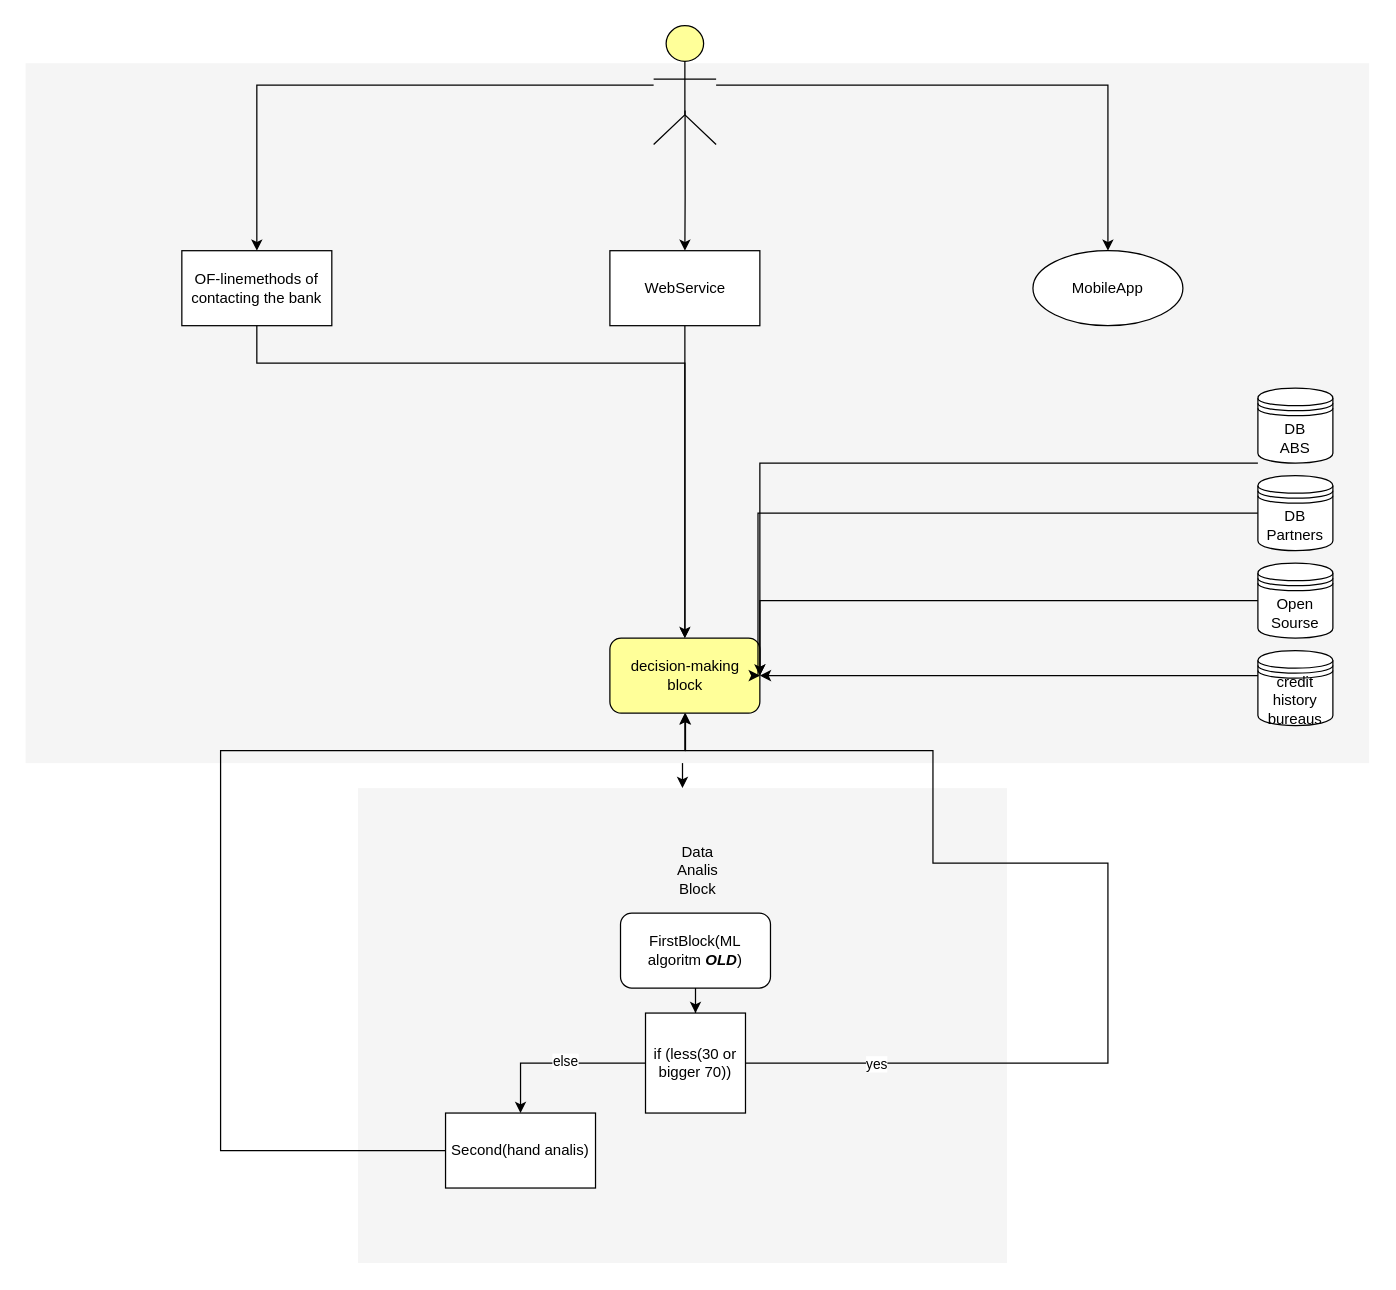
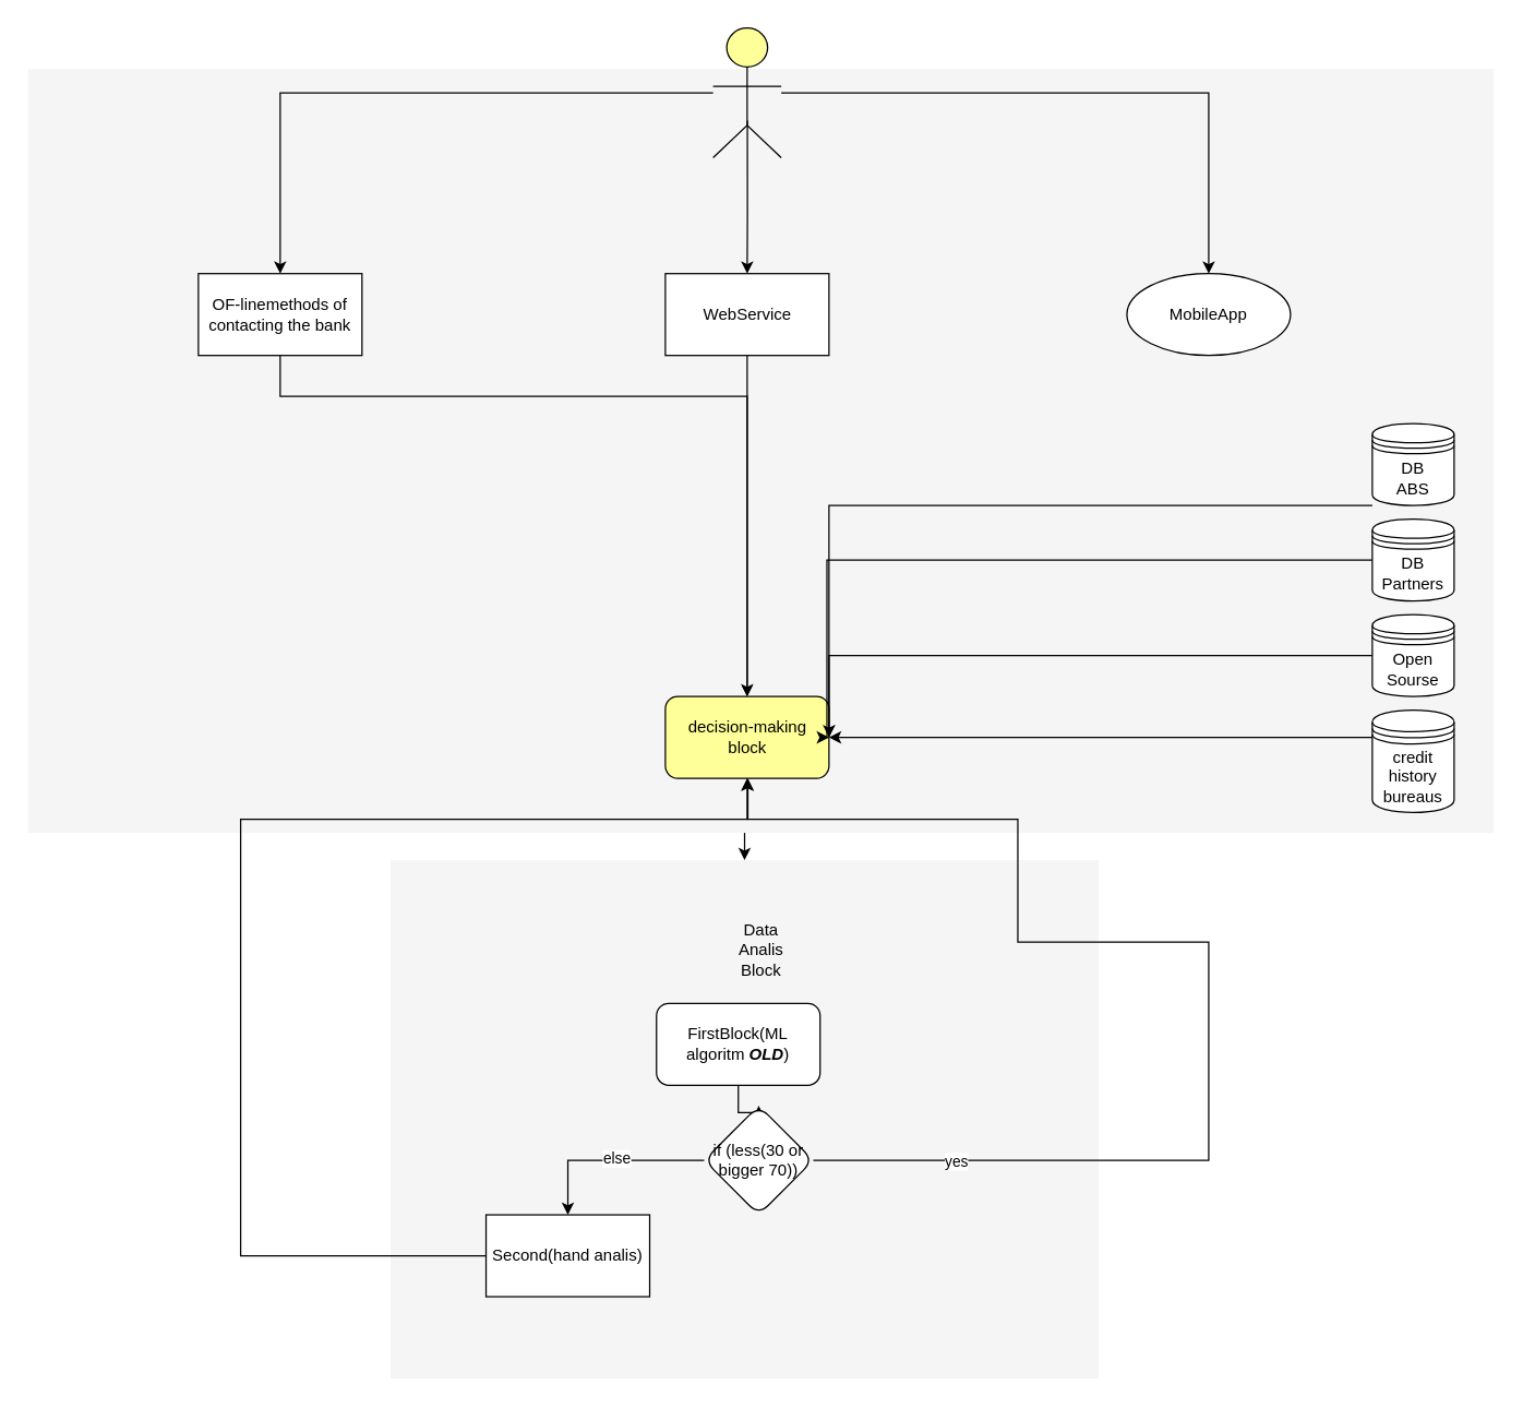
  <mxCell id="0" />
  <mxCell id="1" parent="0" />
  <mxCell id="2" value="" style="edgeStyle=orthogonalEdgeStyle;rounded=0;orthogonalLoop=1;jettySize=auto;html=1;" edge="1" parent="1" source="15" target="22"><mxGeometry relative="1" as="geometry" /></mxCell>
  <mxCell id="3" value="" style="whiteSpace=wrap;html=1;strokeColor=none;strokeWidth=1;fillColor=#f5f5f5;fontSize=14;" parent="1" vertex="1"><mxGeometry x="20" y="50" width="1075" height="560" as="geometry" /></mxCell>
  <mxCell id="4" style="edgeStyle=orthogonalEdgeStyle;rounded=0;orthogonalLoop=1;jettySize=auto;html=1;" edge="1" parent="1" source="7" target="9"><mxGeometry relative="1" as="geometry" /></mxCell>
  <mxCell id="5" style="edgeStyle=orthogonalEdgeStyle;rounded=0;orthogonalLoop=1;jettySize=auto;html=1;startArrow=none;exitX=0.503;exitY=0.715;exitDx=0;exitDy=0;exitPerimeter=0;" edge="1" parent="1" source="7" target="11"><mxGeometry relative="1" as="geometry"><mxPoint x="547.529" y="180" as="sourcePoint" /></mxGeometry></mxCell>
  <mxCell id="6" style="edgeStyle=orthogonalEdgeStyle;rounded=0;orthogonalLoop=1;jettySize=auto;html=1;" edge="1" parent="1" source="7" target="12"><mxGeometry relative="1" as="geometry" /></mxCell>
  <mxCell id="7" value="" style="html=1;whiteSpace=wrap;fillColor=#ffff99;shape=mxgraph.archimate3.actor;fontSize=14;" parent="1" vertex="1"><mxGeometry x="522.5" y="20" width="50" height="95" as="geometry" /></mxCell>
  <mxCell id="8" style="edgeStyle=orthogonalEdgeStyle;rounded=0;orthogonalLoop=1;jettySize=auto;html=1;entryX=0.5;entryY=0;entryDx=0;entryDy=0;endArrow=open;" edge="1" parent="1" source="9" target="15"><mxGeometry relative="1" as="geometry"><Array as="points"><mxPoint x="205" y="290" /><mxPoint x="548" y="290" /></Array></mxGeometry></mxCell>
  <mxCell id="9" value="OF-linemethods of contacting the bank" style="rounded=0;whiteSpace=wrap;html=1;" vertex="1" parent="1"><mxGeometry x="145" y="200" width="120" height="60" as="geometry" /></mxCell>
  <mxCell id="10" style="edgeStyle=orthogonalEdgeStyle;rounded=0;orthogonalLoop=1;jettySize=auto;html=1;entryX=0.5;entryY=0;entryDx=0;entryDy=0;" edge="1" parent="1" source="11" target="15"><mxGeometry relative="1" as="geometry" /></mxCell>
  <mxCell id="11" value="WebService&lt;span style=&quot;color: rgba(0, 0, 0, 0); font-family: monospace; font-size: 0px; text-align: start;&quot;&gt;%3CmxGraphModel%3E%3Croot%3E%3CmxCell%20id%3D%220%22%2F%3E%3CmxCell%20id%3D%221%22%20parent%3D%220%22%2F%3E%3CmxCell%20id%3D%222%22%20value%3D%22OF-linemethods%20of%20contacting%20the%20bank%22%20style%3D%22rounded%3D0%3BwhiteSpace%3Dwrap%3Bhtml%3D1%3B%22%20vertex%3D%221%22%20parent%3D%221%22%3E%3CmxGeometry%20x%3D%22319%22%20y%3D%22270%22%20width%3D%22120%22%20height%3D%2260%22%20as%3D%22geometry%22%2F%3E%3C%2FmxCell%3E%3C%2Froot%3E%3C%2FmxGraphModel%3E&lt;/span&gt;" style="rounded=0;whiteSpace=wrap;html=1;" vertex="1" parent="1"><mxGeometry x="487.5" y="200" width="120" height="60" as="geometry" /></mxCell>
  <mxCell id="12" value="MobileApp" style="ellipse;whiteSpace=wrap;html=1;" vertex="1" parent="1"><mxGeometry x="826" y="200" width="120" height="60" as="geometry" /></mxCell>
  <mxCell id="13" style="edgeStyle=orthogonalEdgeStyle;rounded=0;orthogonalLoop=1;jettySize=auto;html=1;entryX=1;entryY=0.5;entryDx=0;entryDy=0;" edge="1" parent="1" source="14" target="15"><mxGeometry relative="1" as="geometry"><Array as="points"><mxPoint x="608" y="370" /></Array></mxGeometry></mxCell>
  <mxCell id="14" value="DB&lt;br&gt;ABS" style="shape=datastore;whiteSpace=wrap;html=1;" vertex="1" parent="1"><mxGeometry x="1006" y="310" width="60" height="60" as="geometry" /></mxCell>
  <mxCell id="15" value="decision-making block" style="rounded=1;whiteSpace=wrap;html=1;fillColor=#ffff99;" vertex="1" parent="1"><mxGeometry x="487.5" y="510" width="120" height="60" as="geometry" /></mxCell>
  <mxCell id="16" style="edgeStyle=orthogonalEdgeStyle;rounded=0;orthogonalLoop=1;jettySize=auto;html=1;exitX=0;exitY=0.5;exitDx=0;exitDy=0;entryX=1;entryY=0.5;entryDx=0;entryDy=0;" edge="1" parent="1" source="17" target="15"><mxGeometry relative="1" as="geometry"><mxPoint x="606" y="441" as="targetPoint" /><Array as="points"><mxPoint x="606" y="410" /><mxPoint x="606" y="540" /></Array></mxGeometry></mxCell>
  <mxCell id="17" value="DB&lt;br&gt;Partners" style="shape=datastore;whiteSpace=wrap;html=1;" vertex="1" parent="1"><mxGeometry x="1006" y="380" width="60" height="60" as="geometry" /></mxCell>
  <mxCell id="18" style="edgeStyle=orthogonalEdgeStyle;rounded=0;orthogonalLoop=1;jettySize=auto;html=1;entryX=1;entryY=0.5;entryDx=0;entryDy=0;" edge="1" parent="1" source="19" target="15"><mxGeometry relative="1" as="geometry"><Array as="points"><mxPoint x="608" y="480" /></Array></mxGeometry></mxCell>
  <mxCell id="19" value="Open Sourse" style="shape=datastore;whiteSpace=wrap;html=1;" vertex="1" parent="1"><mxGeometry x="1006" y="450" width="60" height="60" as="geometry" /></mxCell>
  <mxCell id="20" style="edgeStyle=orthogonalEdgeStyle;rounded=0;orthogonalLoop=1;jettySize=auto;html=1;entryX=1;entryY=0.5;entryDx=0;entryDy=0;" edge="1" parent="1" source="21" target="15"><mxGeometry relative="1" as="geometry"><Array as="points"><mxPoint x="816" y="540" /><mxPoint x="816" y="540" /></Array></mxGeometry></mxCell>
- <mxCell id="21" value="credit history bureaus" style="shape=datastore;whiteSpace=wrap;html=1;" vertex="1" parent="1"><mxGeometry x="1006" y="520" width="60" height="60" as="geometry" /></mxCell>
+ <mxCell id="21" value="credit history bureaus" style="shape=datastore;whiteSpace=wrap;html=1;" vertex="1" parent="1"><mxGeometry x="1006" y="520" width="60" height="75" as="geometry" /></mxCell>
  <mxCell id="22" value="" style="whiteSpace=wrap;html=1;strokeColor=none;strokeWidth=1;fillColor=#f5f5f5;fontSize=14;" vertex="1" parent="1"><mxGeometry x="286" y="630" width="519.17" height="380" as="geometry" /></mxCell>
  <mxCell id="23" value="" style="edgeStyle=orthogonalEdgeStyle;rounded=0;orthogonalLoop=1;jettySize=auto;html=1;" edge="1" parent="1" source="24" target="32"><mxGeometry relative="1" as="geometry" /></mxCell>
- <mxCell id="24" value="FirstBlock(ML algoritm &lt;i style=&quot;&quot;&gt;&lt;b&gt;OLD&lt;/b&gt;&lt;/i&gt;)" style="rounded=1;whiteSpace=wrap;html=1;" vertex="1" parent="1"><mxGeometry x="496" y="730" width="120" height="60" as="geometry" /></mxCell>
+ <mxCell id="24" value="FirstBlock(ML algoritm &lt;i style=&quot;&quot;&gt;&lt;b&gt;OLD&lt;/b&gt;&lt;/i&gt;)" style="rounded=1;whiteSpace=wrap;html=1;" vertex="1" parent="1"><mxGeometry x="481" y="735" width="120" height="60" as="geometry" /></mxCell>
  <mxCell id="25" value="Data Analis Block" style="text;html=1;strokeColor=none;fillColor=none;align=center;verticalAlign=middle;whiteSpace=wrap;rounded=0;" vertex="1" parent="1"><mxGeometry x="527.5" y="671" width="60" height="49" as="geometry" /></mxCell>
  <mxCell id="26" style="edgeStyle=orthogonalEdgeStyle;rounded=0;orthogonalLoop=1;jettySize=auto;html=1;entryX=0.5;entryY=1;entryDx=0;entryDy=0;" edge="1" parent="1" source="27" target="15"><mxGeometry relative="1" as="geometry"><Array as="points"><mxPoint x="176" y="920" /><mxPoint x="176" y="600" /><mxPoint x="548" y="600" /></Array></mxGeometry></mxCell>
  <mxCell id="27" value="Second(hand analis)" style="whiteSpace=wrap;html=1;rounded=0;" vertex="1" parent="1"><mxGeometry x="356" y="890" width="120" height="60" as="geometry" /></mxCell>
  <mxCell id="28" style="edgeStyle=orthogonalEdgeStyle;rounded=0;orthogonalLoop=1;jettySize=auto;html=1;entryX=0.5;entryY=0;entryDx=0;entryDy=0;" edge="1" parent="1" source="32" target="27"><mxGeometry relative="1" as="geometry" /></mxCell>
  <mxCell id="29" value="else" style="edgeLabel;html=1;align=center;verticalAlign=middle;resizable=0;points=[];" vertex="1" connectable="0" parent="28"><mxGeometry x="-0.074" y="-2" relative="1" as="geometry"><mxPoint as="offset" /></mxGeometry></mxCell>
  <mxCell id="30" style="edgeStyle=orthogonalEdgeStyle;rounded=0;orthogonalLoop=1;jettySize=auto;html=1;" edge="1" parent="1" source="32" target="15"><mxGeometry relative="1" as="geometry"><Array as="points"><mxPoint x="886" y="850" /><mxPoint x="886" y="690" /><mxPoint x="746" y="690" /><mxPoint x="746" y="600" /><mxPoint x="548" y="600" /></Array></mxGeometry></mxCell>
  <mxCell id="31" value="yes" style="edgeLabel;html=1;align=center;verticalAlign=middle;resizable=0;points=[];" vertex="1" connectable="0" parent="30"><mxGeometry x="-0.772" relative="1" as="geometry"><mxPoint as="offset" /></mxGeometry></mxCell>
- <mxCell id="32" value="if (less(30 or bigger 70))" style="whiteSpace=wrap;html=1;rounded=0;" vertex="1" parent="1"><mxGeometry x="516" y="810" width="80" height="80" as="geometry" /></mxCell>
+ <mxCell id="32" value="if (less(30 or bigger 70))" style="rhombus;whiteSpace=wrap;html=1;rounded=1;" vertex="1" parent="1"><mxGeometry x="516" y="810" width="80" height="80" as="geometry" /></mxCell>
